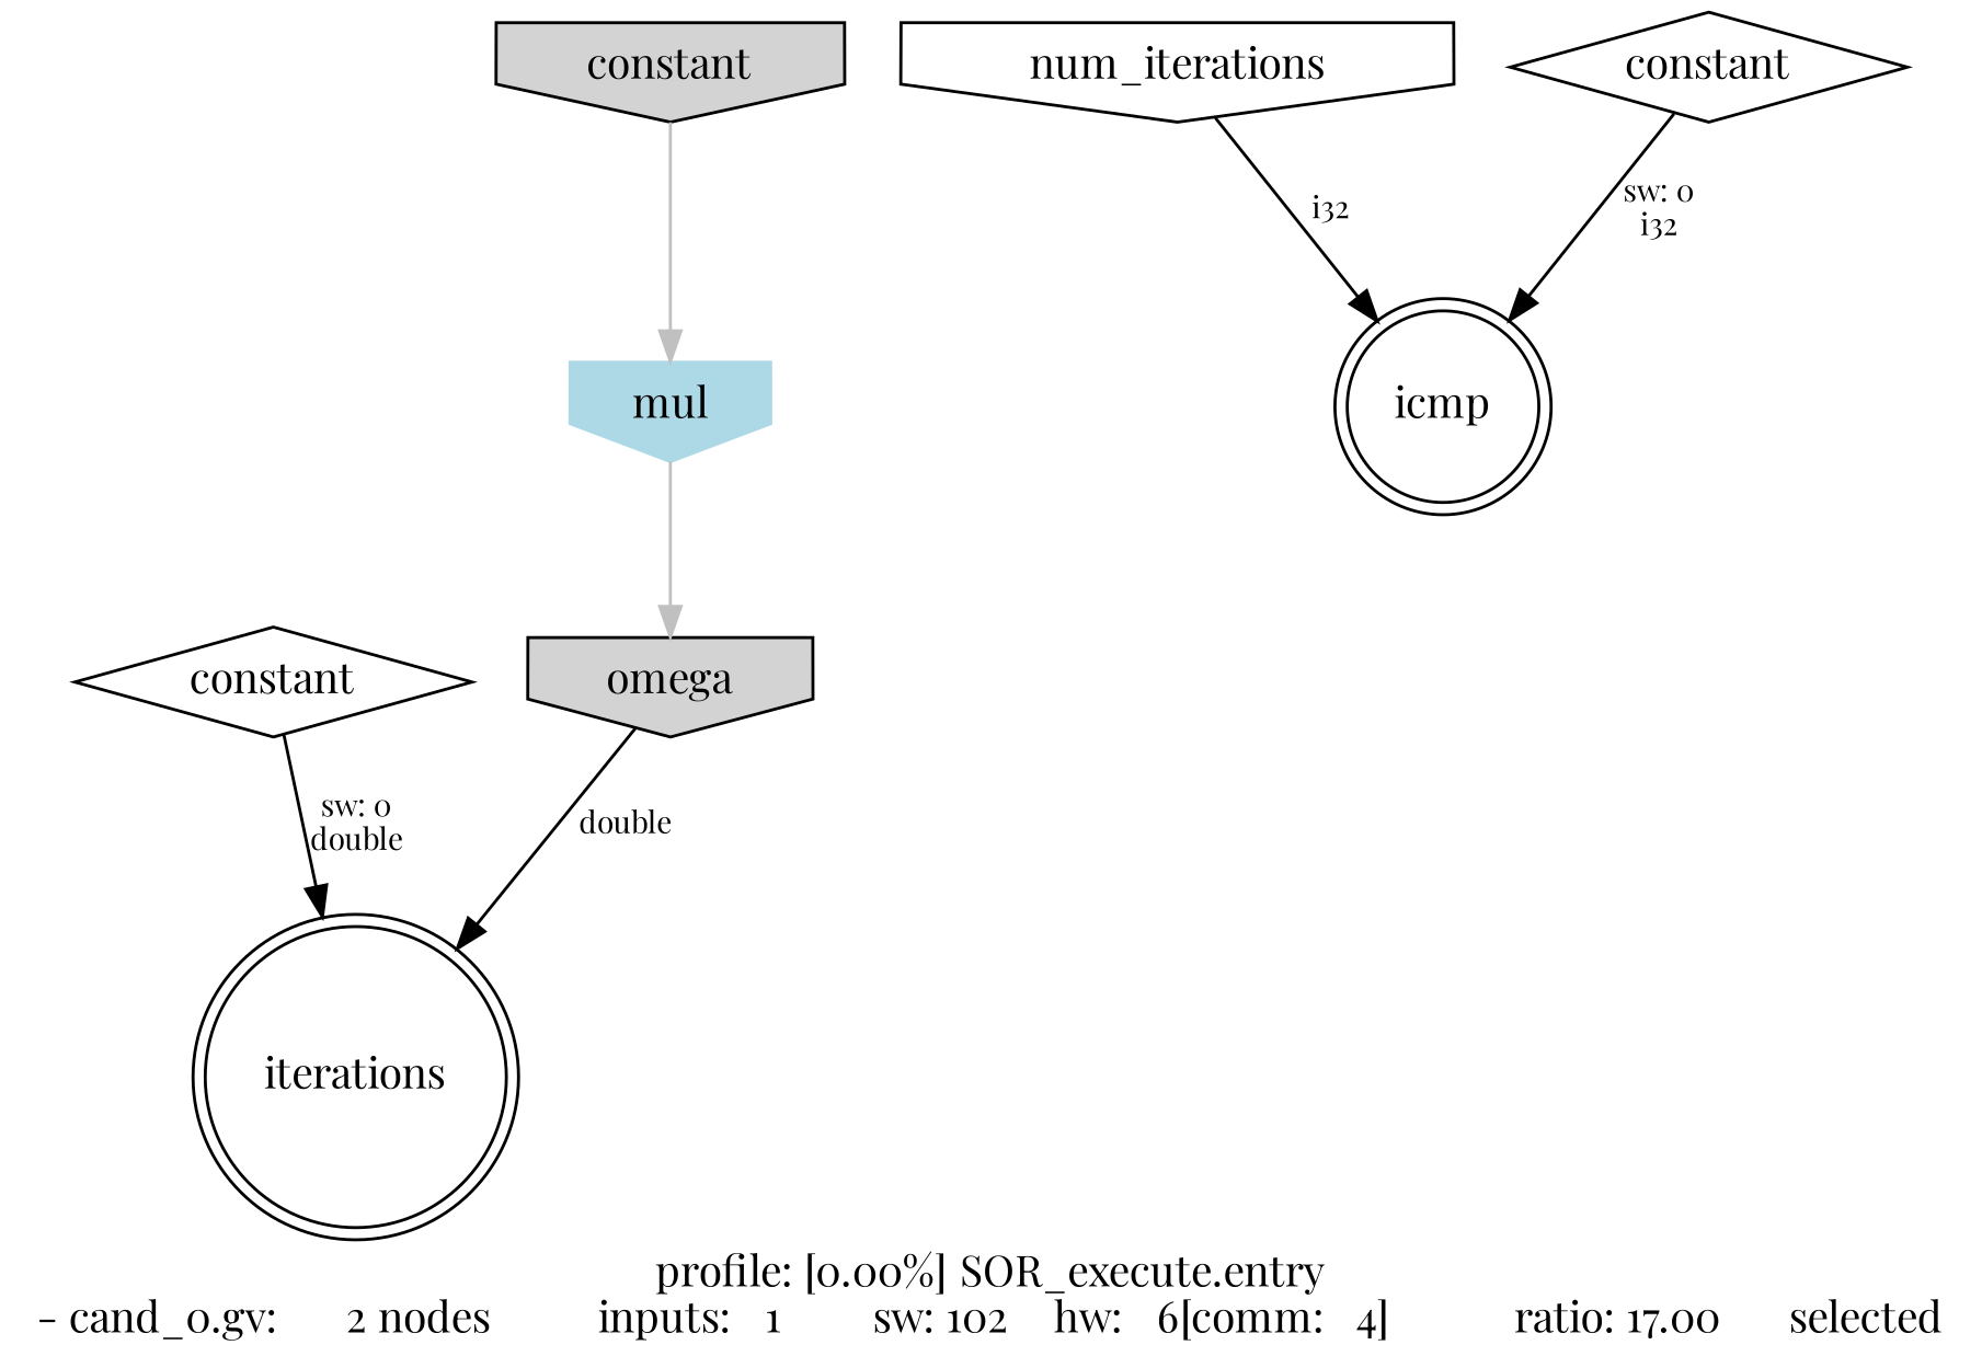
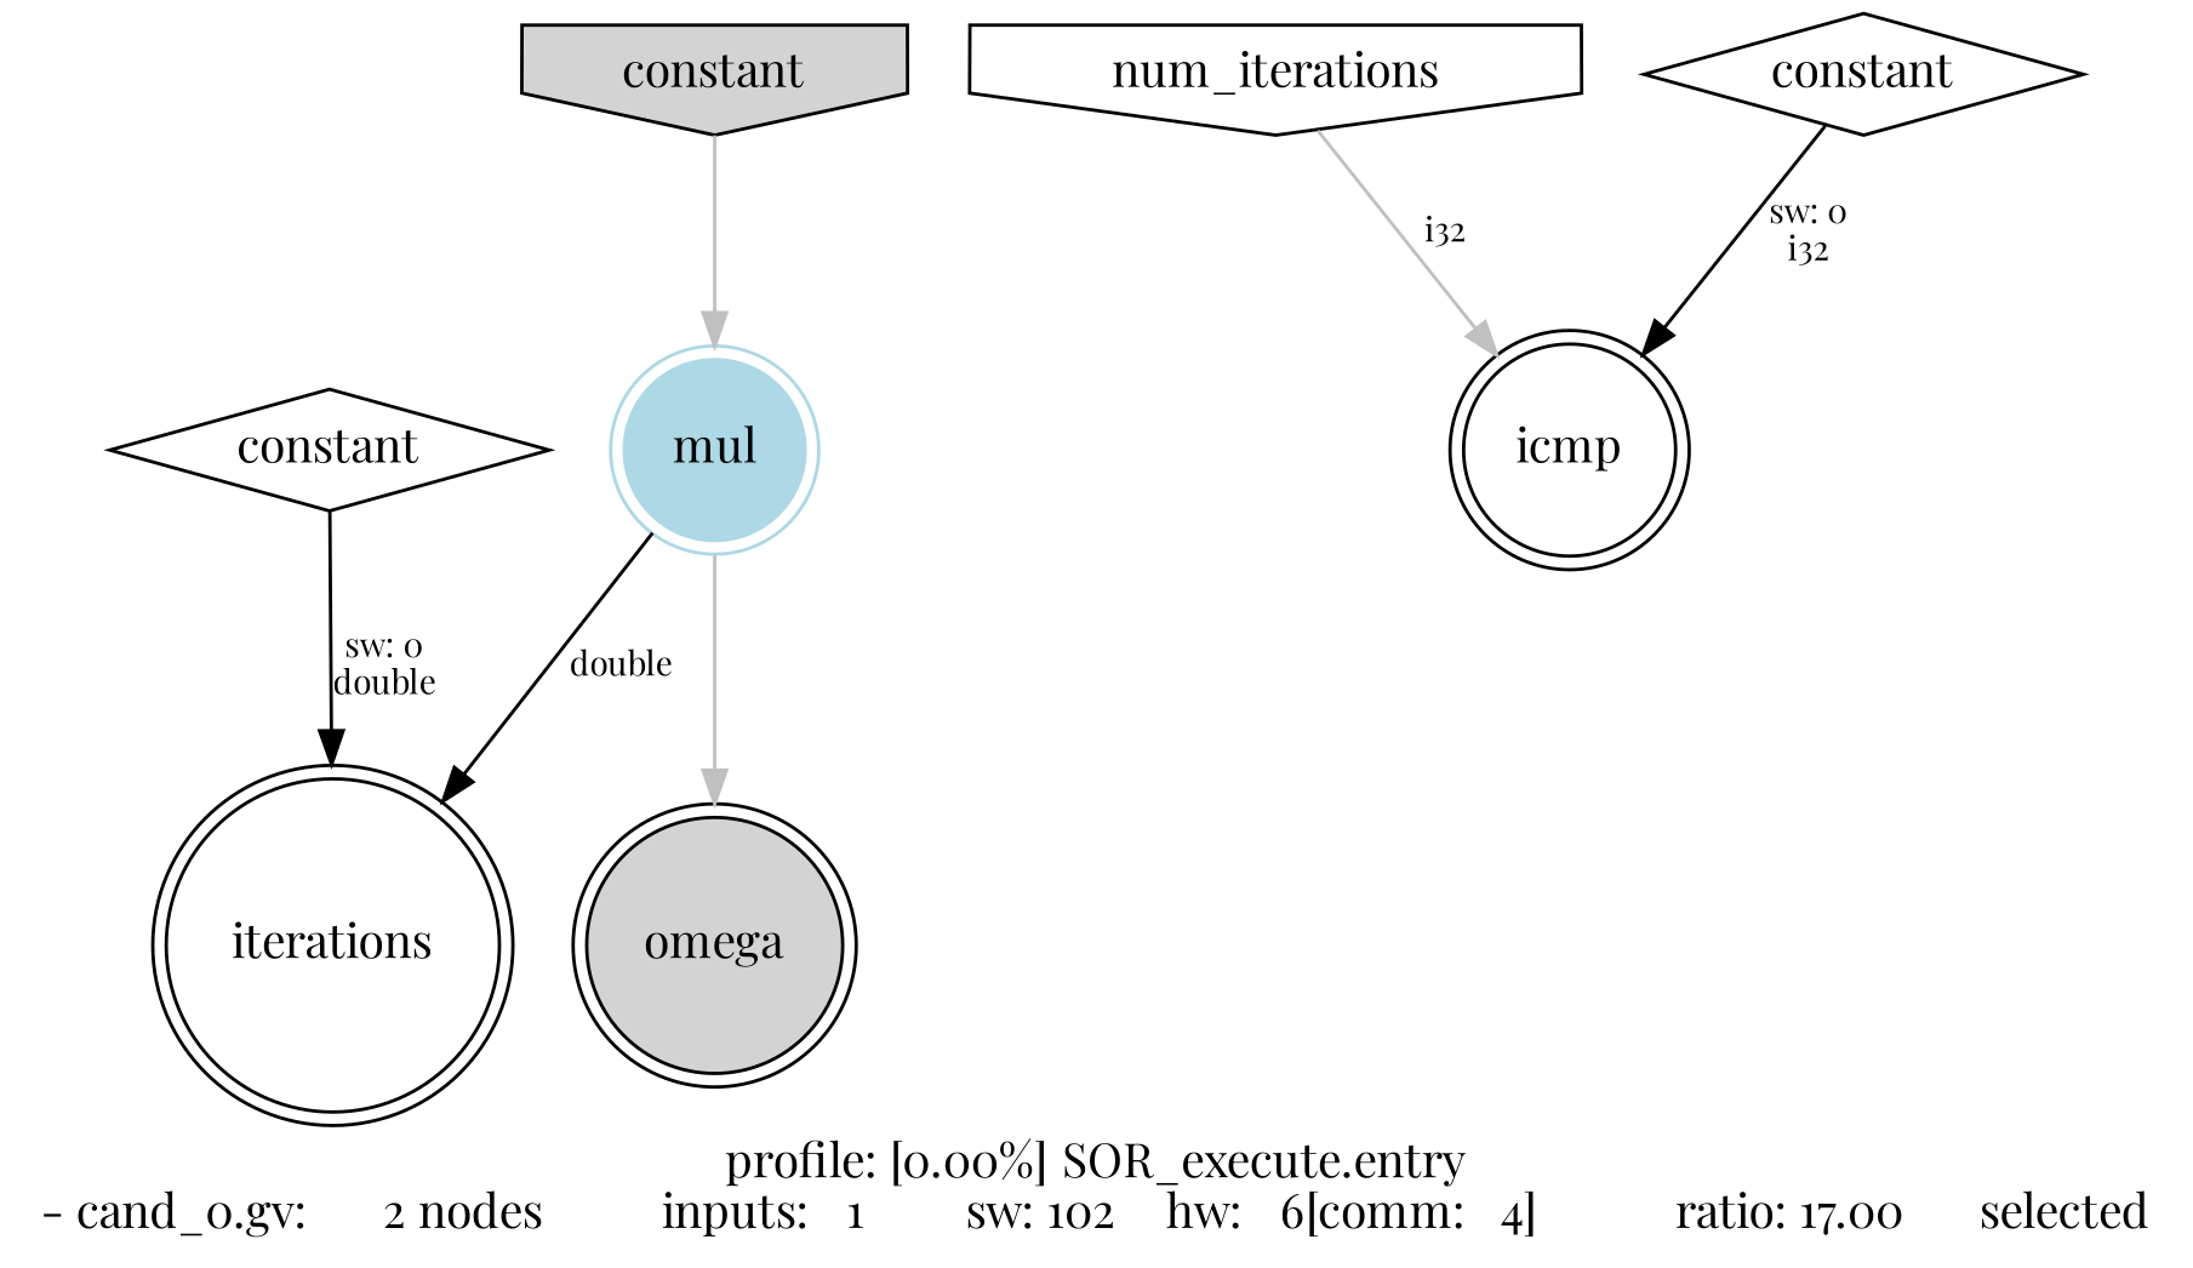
  digraph {
    fontname="Playfair Display"
    label="profile: [0.00%] SOR_execute.entry\n- cand_0.gv: 	   2 nodes 	 inputs:   1 	 sw: 102 	 hw:   6[comm:   4] 	 ratio: 17.00 	 selected"
    node [fontname="Playfair Display" rank=sink shape=doublecircle]
    edge [fontname="Playfair Display" fontsize=10]
-   n1 [color=lightblue label=mul shape=invhouse style=filled]
-   n2 [bgcolor=lightblue label=omega rank=source shape=invhouse style=filled]
+   n1 [color=lightblue label=mul style=filled]
+   n2 [bgcolor=lightblue label=omega rank=source style=filled]
    n3 [label=iterations]
    n4 [bgcolor=lightblue label=constant rank=source shape=invhouse style=filled]
    n5 [label=constant shape=diamond rank=""]
    n6 [label=icmp]
    n7 [label=num_iterations rank=source shape=invhouse]
    n8 [label=constant shape=diamond rank=""]
    n1 -> n2 [color=gray]
-   n2 -> n3 [label=double]
+   n1 -> n3 [label=double]
    n4 -> n1 [color=gray]
    n5 -> n3 [label="sw: 0\ndouble"]
-   n7 -> n6 [label=i32]
+   n7 -> n6 [label=i32 color=gray]
    n8 -> n6 [label="sw: 0\ni32"]
  }
